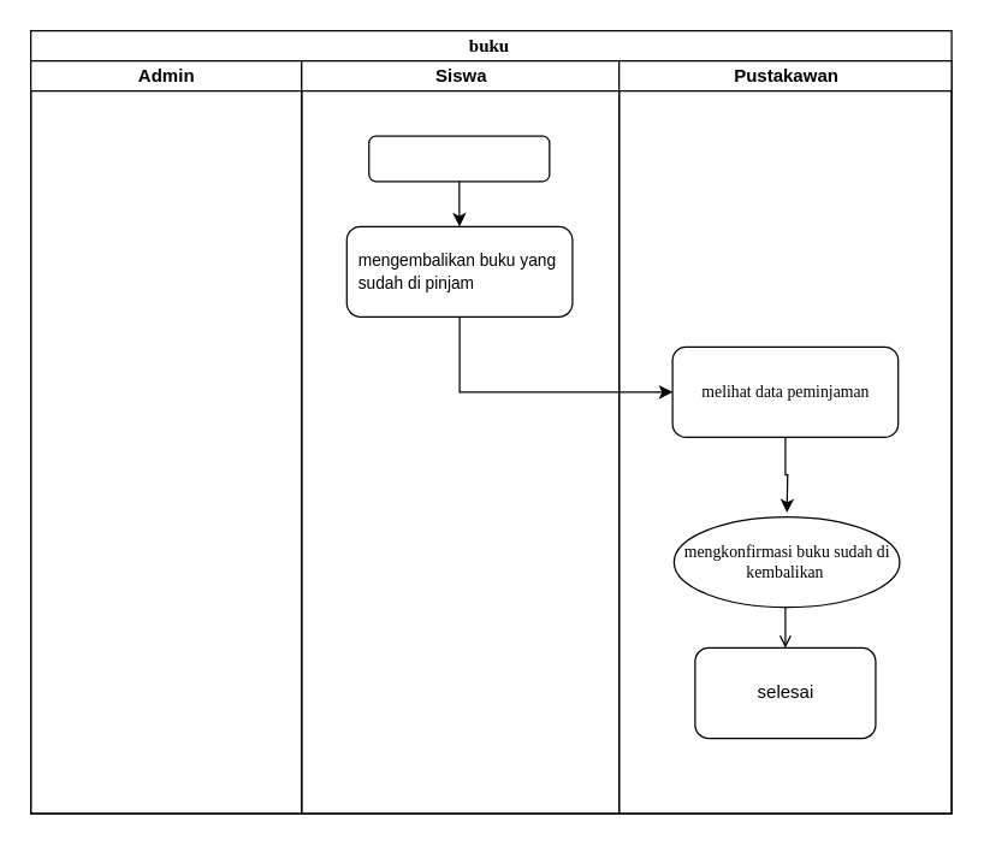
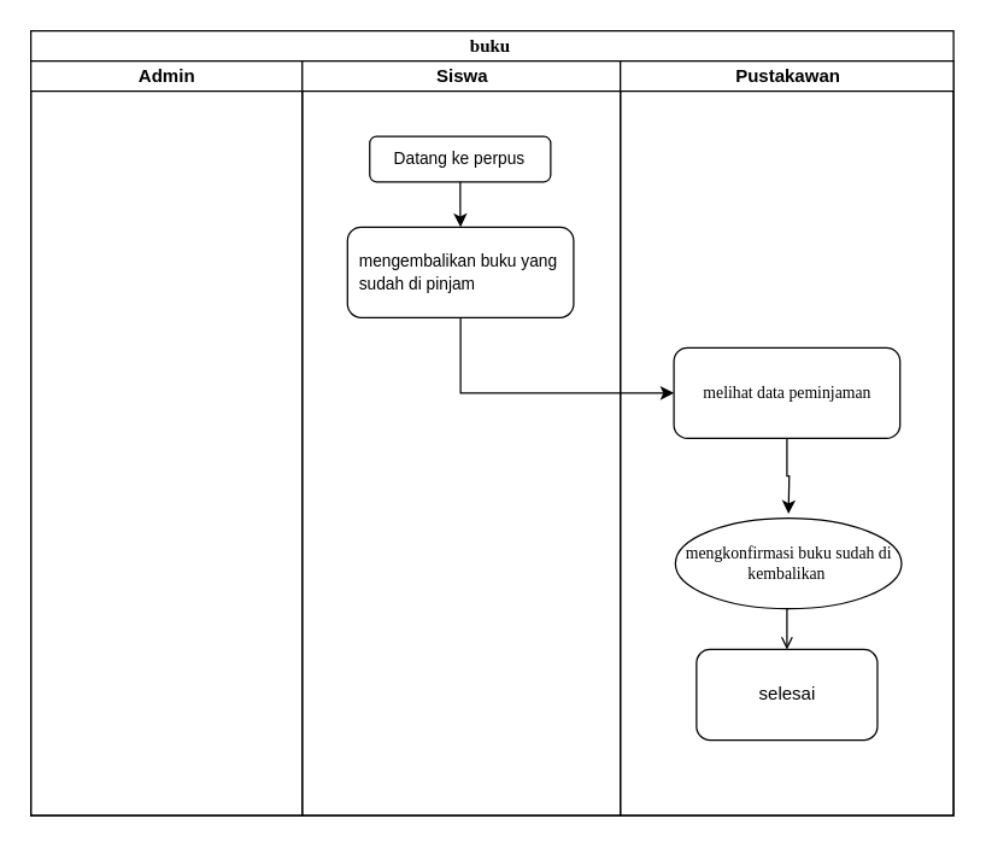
  <mxCell id="0" />
  <mxCell id="1" parent="0" />
  <mxCell id="2" value="&lt;font style=&quot;font-size: 12px&quot;&gt;buku&amp;nbsp;&lt;/font&gt;" style="swimlane;html=1;childLayout=stackLayout;startSize=20;rounded=0;shadow=0;labelBackgroundColor=none;strokeWidth=1;fontFamily=Verdana;fontSize=8;align=center;" vertex="1" parent="1"><mxGeometry x="20" y="20" width="612" height="520" as="geometry" /></mxCell>
  <mxCell id="3" value="Admin" style="swimlane;html=1;startSize=20;" vertex="1" parent="2"><mxGeometry y="20" width="180" height="500" as="geometry" /></mxCell>
  <mxCell id="4" value="Siswa" style="swimlane;html=1;startSize=20;align=center;" vertex="1" parent="2"><mxGeometry x="180" y="20" width="211" height="500" as="geometry" /></mxCell>
  <mxCell id="5" value="" style="rounded=1;whiteSpace=wrap;html=1;shadow=0;labelBackgroundColor=none;strokeWidth=1;fontFamily=Verdana;fontSize=8;align=center;" vertex="1" parent="4"><mxGeometry x="44.75" y="50" width="120" height="30" as="geometry" /></mxCell>
+ <mxCell id="6" value="&lt;font style=&quot;font-size: 11px&quot;&gt;Datang ke perpus&lt;/font&gt;" style="text;html=1;strokeColor=none;fillColor=none;align=center;verticalAlign=middle;whiteSpace=wrap;rounded=0;" vertex="1" parent="4"><mxGeometry x="51.5" y="55" width="104.5" height="20" as="geometry" /></mxCell>
  <mxCell id="7" value="" style="rounded=1;whiteSpace=wrap;html=1;shadow=0;labelBackgroundColor=none;strokeWidth=1;fontFamily=Verdana;fontSize=8;align=center;" vertex="1" parent="4"><mxGeometry x="30" y="110" width="150" height="60" as="geometry" /></mxCell>
  <mxCell id="8" value="&lt;font style=&quot;font-size: 11px&quot;&gt;mengembalikan buku yang sudah di pinjam&amp;nbsp;&lt;/font&gt;" style="text;html=1;strokeColor=none;fillColor=none;align=left;verticalAlign=middle;whiteSpace=wrap;rounded=0;" vertex="1" parent="4"><mxGeometry x="35.5" y="130" width="150" height="20" as="geometry" /></mxCell>
  <mxCell id="9" style="edgeStyle=orthogonalEdgeStyle;rounded=0;orthogonalLoop=1;jettySize=auto;html=1;entryX=0.5;entryY=0;entryDx=0;entryDy=0;" edge="1" parent="4" source="5" target="7"><mxGeometry relative="1" as="geometry"><mxPoint x="106.5" y="100" as="targetPoint" /></mxGeometry></mxCell>
  <mxCell id="10" value="Pustakawan" style="swimlane;html=1;startSize=20;" vertex="1" parent="2"><mxGeometry x="391" y="20" width="221" height="500" as="geometry" /></mxCell>
  <mxCell id="11" value="&lt;span style=&quot;font-size: 11px&quot;&gt;melihat data peminjaman&lt;/span&gt;" style="rounded=1;whiteSpace=wrap;html=1;shadow=0;labelBackgroundColor=none;strokeWidth=1;fontFamily=Verdana;fontSize=8;align=center;" vertex="1" parent="10"><mxGeometry x="35.5" y="190" width="150" height="60" as="geometry" /></mxCell>
  <mxCell id="12" style="edgeStyle=orthogonalEdgeStyle;rounded=0;orthogonalLoop=1;jettySize=auto;html=1;exitX=0.5;exitY=1;exitDx=0;exitDy=0;entryX=0.5;entryY=0;entryDx=0;entryDy=0;endArrow=open;" edge="1" parent="10" source="13" target="15"><mxGeometry relative="1" as="geometry" /></mxCell>
  <mxCell id="13" value="&lt;font style=&quot;font-size: 11px&quot;&gt;mengkonfirmasi buku sudah di kembalikan&amp;nbsp;&lt;/font&gt;" style="ellipse;whiteSpace=wrap;html=1;shadow=0;labelBackgroundColor=none;strokeWidth=1;fontFamily=Verdana;fontSize=8;align=center;" vertex="1" parent="10"><mxGeometry x="36.5" y="303" width="150" height="60" as="geometry" /></mxCell>
  <mxCell id="14" style="edgeStyle=orthogonalEdgeStyle;rounded=0;orthogonalLoop=1;jettySize=auto;html=1;exitX=0.5;exitY=1;exitDx=0;exitDy=0;entryX=0.5;entryY=0;entryDx=0;entryDy=0;" edge="1" parent="10" source="11"><mxGeometry relative="1" as="geometry"><mxPoint x="111.5" y="300" as="targetPoint" /></mxGeometry></mxCell>
  <mxCell id="15" value="selesai" style="rounded=1;whiteSpace=wrap;html=1;" vertex="1" parent="10"><mxGeometry x="50.5" y="390" width="120" height="60" as="geometry" /></mxCell>
  <mxCell id="16" style="edgeStyle=orthogonalEdgeStyle;rounded=0;orthogonalLoop=1;jettySize=auto;html=1;exitX=0.5;exitY=1;exitDx=0;exitDy=0;entryX=0;entryY=0.5;entryDx=0;entryDy=0;" edge="1" parent="2" source="7" target="11"><mxGeometry relative="1" as="geometry"><mxPoint x="230" y="270" as="targetPoint" /></mxGeometry></mxCell>
